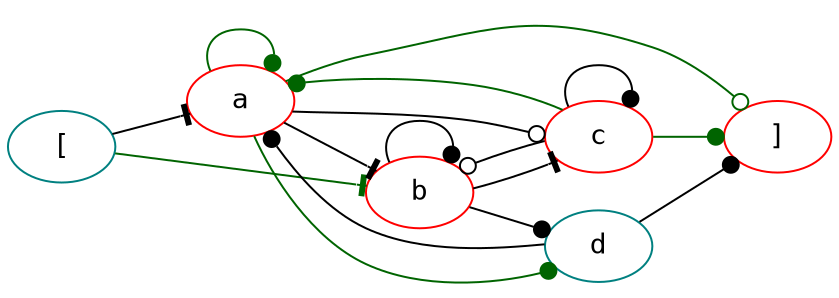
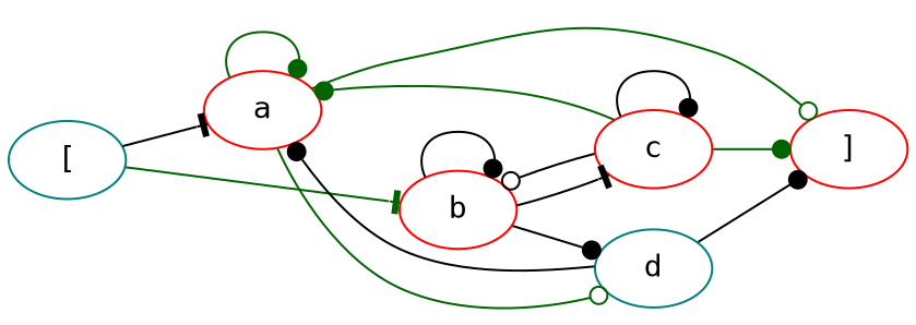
  digraph {
    fontname="DejaVu Sans Mono"
    rankdir=LR
    node [color=red fontname="DejaVu Sans Mono"]
    edge [arrowhead=dot color=black fontname="DejaVu Sans Mono"]
    n1 [color=teal label="["]
    n2 [label=a]
    n3 [label=b]
    n4 [color=teal label=d]
    n5 [label="]"]
    n6 [label=c]
    n1 -> n2 [arrowhead=tee]
    n1 -> n3 [arrowhead=tee color=darkgreen]
    n2 -> n2 [color=darkgreen]
-   n2 -> n3 [arrowhead=tee]
-   n2 -> n4 [color=darkgreen]
+   n2 -> n4 [arrowhead=odot color=darkgreen]
    n2 -> n5 [arrowhead=odot color=darkgreen]
-   n2 -> n6 [arrowhead=odot]
    n3 -> n3
    n3 -> n4
    n3 -> n6 [arrowhead=tee]
    n4 -> n2
    n4 -> n5
    n6 -> n2 [color=darkgreen]
    n6 -> n3 [arrowhead=odot]
    n6 -> n5 [color=darkgreen]
    n6 -> n6
  }
